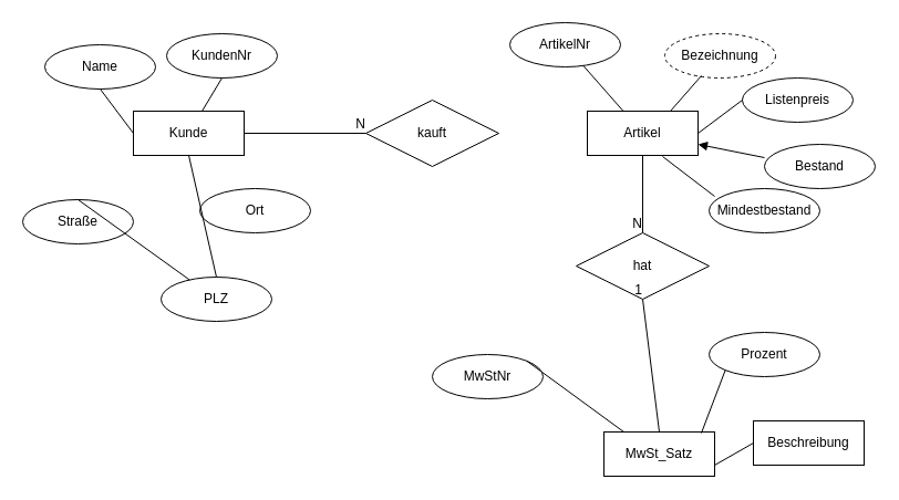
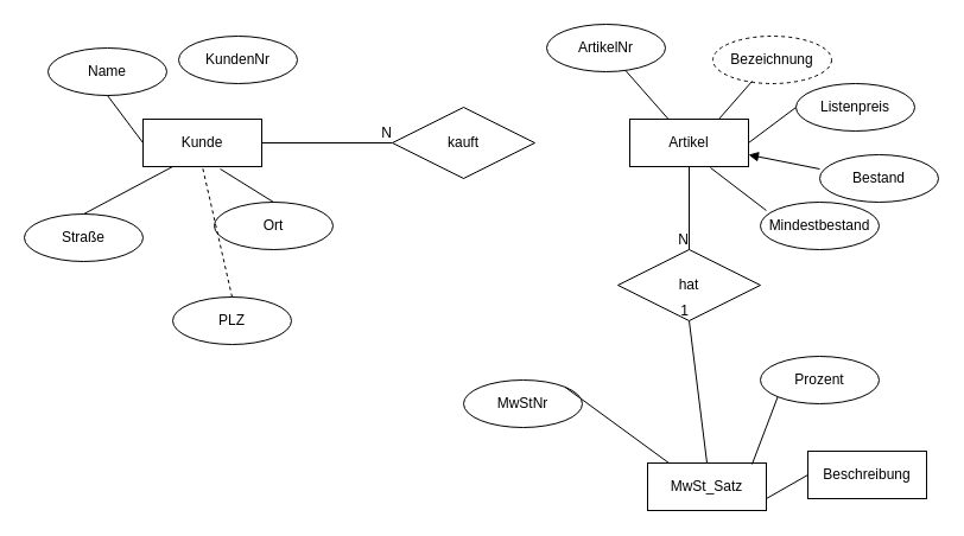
  <mxCell id="0" />
  <mxCell id="1" parent="0" />
  <mxCell id="2" value="Kunde" style="whiteSpace=wrap;html=1;align=center;" vertex="1" parent="1"><mxGeometry x="120" y="100" width="100" height="40" as="geometry" /></mxCell>
  <mxCell id="3" value="Artikel" style="whiteSpace=wrap;html=1;align=center;" vertex="1" parent="1"><mxGeometry x="530" y="100" width="100" height="40" as="geometry" /></mxCell>
  <mxCell id="4" value="MwSt_Satz" style="whiteSpace=wrap;html=1;align=center;" vertex="1" parent="1"><mxGeometry x="545" y="390" width="100" height="40" as="geometry" /></mxCell>
  <mxCell id="5" value="kauft" style="shape=rhombus;perimeter=rhombusPerimeter;whiteSpace=wrap;html=1;align=center;" vertex="1" parent="1"><mxGeometry x="330" y="90" width="120" height="60" as="geometry" /></mxCell>
  <mxCell id="6" value="hat" style="shape=rhombus;perimeter=rhombusPerimeter;whiteSpace=wrap;html=1;align=center;" vertex="1" parent="1"><mxGeometry x="520" y="210" width="120" height="60" as="geometry" /></mxCell>
  <mxCell id="7" value="" style="endArrow=none;html=1;rounded=0;exitX=0.5;exitY=1;exitDx=0;exitDy=0;" edge="1" parent="1" source="3" target="6"><mxGeometry relative="1" as="geometry"><mxPoint x="340" y="290" as="sourcePoint" /><mxPoint x="500" y="290" as="targetPoint" /></mxGeometry></mxCell>
  <mxCell id="8" value="N" style="resizable=0;html=1;align=right;verticalAlign=bottom;" connectable="0" vertex="1" parent="7"><mxGeometry x="1" relative="1" as="geometry" /></mxCell>
  <mxCell id="9" value="" style="endArrow=none;html=1;rounded=0;exitX=1;exitY=0.5;exitDx=0;exitDy=0;entryX=0;entryY=0.5;entryDx=0;entryDy=0;" edge="1" parent="1" source="2" target="5"><mxGeometry relative="1" as="geometry"><mxPoint x="340" y="290" as="sourcePoint" /><mxPoint x="320" y="120" as="targetPoint" /></mxGeometry></mxCell>
  <mxCell id="10" value="N" style="resizable=0;html=1;align=right;verticalAlign=bottom;" connectable="0" vertex="1" parent="9"><mxGeometry x="1" relative="1" as="geometry" /></mxCell>
  <mxCell id="11" value="" style="endArrow=none;html=1;rounded=0;exitX=0.5;exitY=0;exitDx=0;exitDy=0;entryX=0.5;entryY=1;entryDx=0;entryDy=0;" edge="1" parent="1" source="4" target="6"><mxGeometry relative="1" as="geometry"><mxPoint x="340" y="290" as="sourcePoint" /><mxPoint x="450" y="230" as="targetPoint" /></mxGeometry></mxCell>
  <mxCell id="12" value="1" style="resizable=0;html=1;align=right;verticalAlign=bottom;" connectable="0" vertex="1" parent="11"><mxGeometry x="1" relative="1" as="geometry" /></mxCell>
  <mxCell id="13" value="Name" style="ellipse;whiteSpace=wrap;html=1;align=center;" vertex="1" parent="1"><mxGeometry x="40" y="40" width="100" height="40" as="geometry" /></mxCell>
  <mxCell id="14" value="KundenNr" style="ellipse;whiteSpace=wrap;html=1;align=center;" vertex="1" parent="1"><mxGeometry x="150" y="30" width="100" height="40" as="geometry" /></mxCell>
  <mxCell id="15" value="Straße" style="ellipse;whiteSpace=wrap;html=1;align=center;" vertex="1" parent="1"><mxGeometry x="20" y="180" width="100" height="40" as="geometry" /></mxCell>
  <mxCell id="16" value="PLZ" style="ellipse;whiteSpace=wrap;html=1;align=center;" vertex="1" parent="1"><mxGeometry x="145" y="250" width="100" height="40" as="geometry" /></mxCell>
  <mxCell id="17" value="Ort" style="ellipse;whiteSpace=wrap;html=1;align=center;" vertex="1" parent="1"><mxGeometry x="180" y="170" width="100" height="40" as="geometry" /></mxCell>
  <mxCell id="18" value="ArtikelNr" style="ellipse;whiteSpace=wrap;html=1;align=center;" vertex="1" parent="1"><mxGeometry x="460" y="20" width="100" height="40" as="geometry" /></mxCell>
  <mxCell id="19" value="Bezeichnung" style="ellipse;whiteSpace=wrap;html=1;align=center;dashed=1;" vertex="1" parent="1"><mxGeometry x="600" y="30" width="100" height="40" as="geometry" /></mxCell>
  <mxCell id="20" value="Listenpreis" style="ellipse;whiteSpace=wrap;html=1;align=center;" vertex="1" parent="1"><mxGeometry x="670" y="70" width="100" height="40" as="geometry" /></mxCell>
  <mxCell id="21" value="Bestand" style="ellipse;whiteSpace=wrap;html=1;align=center;" vertex="1" parent="1"><mxGeometry x="690" y="130" width="100" height="40" as="geometry" /></mxCell>
  <mxCell id="22" value="Mindestbestand" style="ellipse;whiteSpace=wrap;html=1;align=center;" vertex="1" parent="1"><mxGeometry x="640" y="170" width="100" height="40" as="geometry" /></mxCell>
  <mxCell id="23" value="MwStNr" style="ellipse;whiteSpace=wrap;html=1;align=center;" vertex="1" parent="1"><mxGeometry x="390" y="320" width="100" height="40" as="geometry" /></mxCell>
  <mxCell id="24" value="Prozent" style="ellipse;whiteSpace=wrap;html=1;align=center;" vertex="1" parent="1"><mxGeometry x="640" y="300" width="100" height="40" as="geometry" /></mxCell>
  <mxCell id="25" value="Beschreibung" style="whiteSpace=wrap;html=1;align=center;rounded=0;" vertex="1" parent="1"><mxGeometry x="680" y="380" width="100" height="40" as="geometry" /></mxCell>
- <mxCell id="26" value="" style="endArrow=none;html=1;rounded=0;exitX=0.5;exitY=0;exitDx=0;exitDy=0;entryX=0.5;entryY=1;entryDx=0;entryDy=0;" edge="1" parent="1" source="16" target="2"><mxGeometry relative="1" as="geometry"><mxPoint x="340" y="290" as="sourcePoint" /><mxPoint x="500" y="290" as="targetPoint" /></mxGeometry></mxCell>
- <mxCell id="28" value="" style="endArrow=none;html=1;rounded=0;exitX=0.5;exitY=0;exitDx=0;exitDy=0;" edge="1" parent="1" source="15" target="16"><mxGeometry relative="1" as="geometry"><mxPoint x="360" y="310" as="sourcePoint" /><mxPoint x="520" y="310" as="targetPoint" /></mxGeometry></mxCell>
+ <mxCell id="26" value="" style="endArrow=none;html=1;rounded=0;exitX=0.5;exitY=0;exitDx=0;exitDy=0;entryX=0.5;entryY=1;entryDx=0;entryDy=0;dashed=1;" edge="1" parent="1" source="16" target="2"><mxGeometry relative="1" as="geometry"><mxPoint x="340" y="290" as="sourcePoint" /><mxPoint x="500" y="290" as="targetPoint" /></mxGeometry></mxCell>
+ <mxCell id="27" value="" style="endArrow=none;html=1;rounded=0;exitX=0.5;exitY=0;exitDx=0;exitDy=0;entryX=0.65;entryY=1.05;entryDx=0;entryDy=0;entryPerimeter=0;" edge="1" parent="1" source="17" target="2"><mxGeometry relative="1" as="geometry"><mxPoint x="350" y="300" as="sourcePoint" /><mxPoint x="510" y="300" as="targetPoint" /></mxGeometry></mxCell>
+ <mxCell id="28" value="" style="endArrow=none;html=1;rounded=0;exitX=0.5;exitY=0;exitDx=0;exitDy=0;entryX=0.25;entryY=1;entryDx=0;entryDy=0;" edge="1" parent="1" source="15" target="2"><mxGeometry relative="1" as="geometry"><mxPoint x="360" y="310" as="sourcePoint" /><mxPoint x="520" y="310" as="targetPoint" /></mxGeometry></mxCell>
  <mxCell id="29" value="" style="endArrow=none;html=1;rounded=0;exitX=0.5;exitY=1;exitDx=0;exitDy=0;entryX=0;entryY=0.5;entryDx=0;entryDy=0;" edge="1" parent="1" source="13" target="2"><mxGeometry relative="1" as="geometry"><mxPoint x="370" y="320" as="sourcePoint" /><mxPoint x="530" y="320" as="targetPoint" /></mxGeometry></mxCell>
- <mxCell id="30" value="" style="endArrow=none;html=1;rounded=0;exitX=0.5;exitY=1;exitDx=0;exitDy=0;" edge="1" parent="1" source="14" target="2"><mxGeometry relative="1" as="geometry"><mxPoint x="380" y="330" as="sourcePoint" /><mxPoint x="540" y="330" as="targetPoint" /></mxGeometry></mxCell>
  <mxCell id="31" value="" style="endArrow=none;html=1;rounded=0;exitX=0.33;exitY=0.95;exitDx=0;exitDy=0;exitPerimeter=0;entryX=0.75;entryY=0;entryDx=0;entryDy=0;" edge="1" parent="1" source="19" target="3"><mxGeometry relative="1" as="geometry"><mxPoint x="390" y="340" as="sourcePoint" /><mxPoint x="550" y="340" as="targetPoint" /></mxGeometry></mxCell>
  <mxCell id="32" value="" style="endArrow=none;html=1;rounded=0;" edge="1" parent="1" source="18" target="3"><mxGeometry relative="1" as="geometry"><mxPoint x="400" y="350" as="sourcePoint" /><mxPoint x="560" y="350" as="targetPoint" /></mxGeometry></mxCell>
  <mxCell id="33" value="" style="endArrow=none;html=1;rounded=0;exitX=0;exitY=0.5;exitDx=0;exitDy=0;entryX=1;entryY=0.5;entryDx=0;entryDy=0;" edge="1" parent="1" source="20" target="3"><mxGeometry relative="1" as="geometry"><mxPoint x="410" y="360" as="sourcePoint" /><mxPoint x="570" y="360" as="targetPoint" /></mxGeometry></mxCell>
  <mxCell id="34" value="" style="endArrow=none;html=1;rounded=0;exitX=1;exitY=0;exitDx=0;exitDy=0;entryX=0.18;entryY=0;entryDx=0;entryDy=0;entryPerimeter=0;" edge="1" parent="1" source="23" target="4"><mxGeometry relative="1" as="geometry"><mxPoint x="420" y="370" as="sourcePoint" /><mxPoint x="580" y="370" as="targetPoint" /></mxGeometry></mxCell>
  <mxCell id="35" value="" style="endArrow=block;html=1;rounded=0;exitX=0;exitY=0.3;exitDx=0;exitDy=0;exitPerimeter=0;entryX=1;entryY=0.75;entryDx=0;entryDy=0;" edge="1" parent="1" source="21" target="3"><mxGeometry relative="1" as="geometry"><mxPoint x="430" y="380" as="sourcePoint" /><mxPoint x="590" y="380" as="targetPoint" /></mxGeometry></mxCell>
  <mxCell id="36" value="" style="endArrow=none;html=1;rounded=0;exitX=0.05;exitY=0.175;exitDx=0;exitDy=0;exitPerimeter=0;entryX=0.68;entryY=1.025;entryDx=0;entryDy=0;entryPerimeter=0;" edge="1" parent="1" source="22" target="3"><mxGeometry relative="1" as="geometry"><mxPoint x="440" y="390" as="sourcePoint" /><mxPoint x="600" y="390" as="targetPoint" /></mxGeometry></mxCell>
  <mxCell id="37" value="" style="endArrow=none;html=1;rounded=0;exitX=0;exitY=1;exitDx=0;exitDy=0;entryX=0.88;entryY=0.025;entryDx=0;entryDy=0;entryPerimeter=0;" edge="1" parent="1" source="24" target="4"><mxGeometry relative="1" as="geometry"><mxPoint x="450" y="400" as="sourcePoint" /><mxPoint x="610" y="400" as="targetPoint" /></mxGeometry></mxCell>
  <mxCell id="38" value="" style="endArrow=none;html=1;rounded=0;entryX=0;entryY=0.5;entryDx=0;entryDy=0;exitX=1;exitY=0.75;exitDx=0;exitDy=0;" edge="1" parent="1" source="4" target="25"><mxGeometry relative="1" as="geometry"><mxPoint x="460" y="410" as="sourcePoint" /><mxPoint x="620" y="410" as="targetPoint" /></mxGeometry></mxCell>
